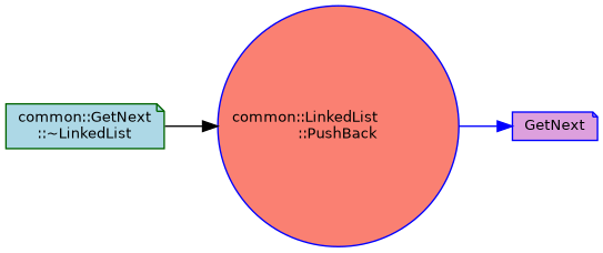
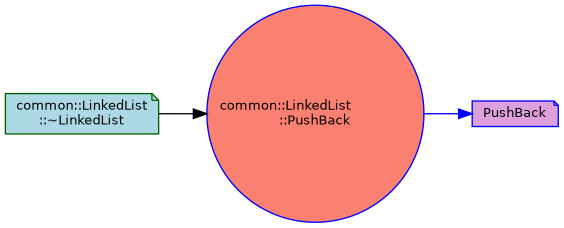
  digraph {
    rankdir=RL
    node [color=blue fontname=Helvetica fontsize=10 shape=note style=filled]
    edge [dir=back fontname=Helvetica fontsize=10 labelfontname=Helvetica labelfontsize=10 style=solid]
-   n1 [fillcolor=plum fontcolor=black height=0.2 label=GetNext width=0.4]
+   n1 [fillcolor=plum fontcolor=black height=0.2 label=PushBack width=0.4]
    n2 [fillcolor=salmon height=0.2 label="common::LinkedList\l::PushBack" shape=circle width=0.4]
-   n3 [color=darkgreen fillcolor=lightblue height=0.2 label="common::GetNext\l::~LinkedList" width=0.4]
+   n3 [color=darkgreen fillcolor=lightblue height=0.2 label="common::LinkedList\l::~LinkedList" width=0.4]
    n1 -> n2 [color=blue]
    n2 -> n3 [color=black]
  }
